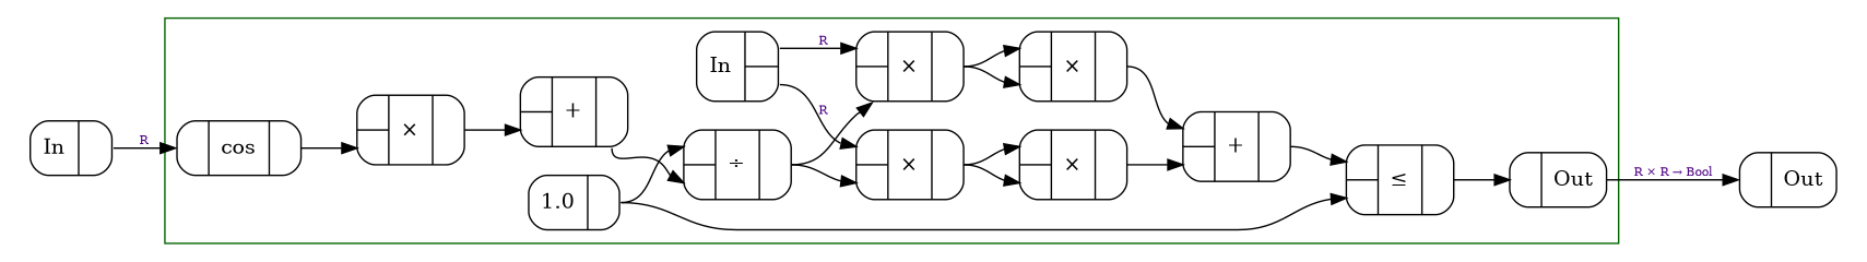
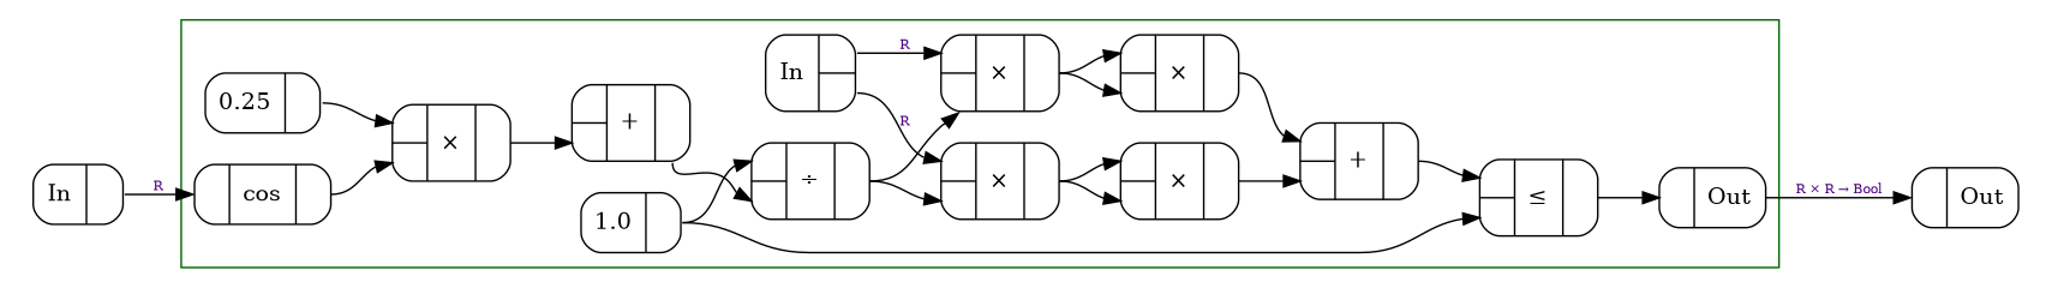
  digraph {
    compound=true
    nslimit=20
    rankdir=LR
    node [shape=Mrecord]
    edge [fontcolor=indigo fontsize=8 headport=In0 tailport=Out0 llabel=R]
    n1 [label="{In|{<Out0>}}"]
    n2 [label="{{<In0>}|Out}"]
    n3 [label="{{<In0>}|cos|{<Out0>}}"]
    n4 [label="{{<In0>|<In1>}|\×|{<Out0>}}"]
    n5 [label="{{<In0>|<In1>}|\×|{<Out0>}}"]
    n6 [label="{{<In0>|<In1>}|\×|{<Out0>}}"]
    n7 [label="{{<In0>|<In1>}|\×|{<Out0>}}"]
    n8 [label="{{<In0>|<In1>}|\×|{<Out0>}}"]
    n9 [label="{{<In0>|<In1>}|+|{<Out0>}}"]
    n10 [label="{{<In0>|<In1>}|+|{<Out0>}}"]
    n11 [label="{{<In0>|<In1>}|\÷|{<Out0>}}"]
    n12 [label="{{<In0>|<In1>}|\≤|{<Out0>}}"]
+   n13 [label="{0.25|{<Out0>}}"]
    n14 [label="{1.0|{<Out0>}}"]
    n15 [label="{{<In0>}|Out}"]
    n16 [label="{In|{<Out0>|<Out1>}}"]
    subgraph cluster_1 {
      color=white
      n1
    }
    subgraph cluster_2 {
      color=white
      n2
    }
    subgraph cluster_3 {
      color=DarkGreen
      fontsize=20
      labeljust=r
      n3
      n4
      n5
      n6
      n7
      n8
      n9
      n10
      n11
      n12
+     n13
      n14
      n15
      n16
    }
    n1 -> n3 [label=R llabel=""]
    n3 -> n8 [headport=In1]
    n4 -> n5
    n4 -> n5 [headport=In1]
    n5 -> n10
    n6 -> n7
    n6 -> n7 [headport=In1]
    n7 -> n10 [headport=In1]
    n8 -> n9 [headport=In1]
    n9 -> n11 [headport=In1]
    n10 -> n12
    n11 -> n4 [headport=In1]
    n11 -> n6 [headport=In1]
    n12 -> n15 [llabel=Bool]
+   n13 -> n8
    n14 -> n11
    n14 -> n12 [headport=In1]
    n15 -> n2 [label="R × R → Bool" llabel=""]
    n16 -> n4 [label=R llabel=""]
    n16 -> n6 [label=R tailport=Out1 llabel=""]
  }
